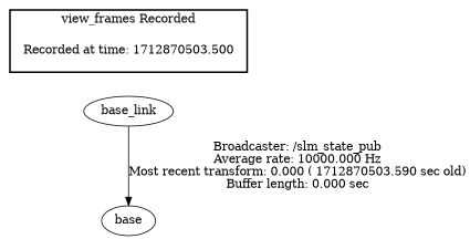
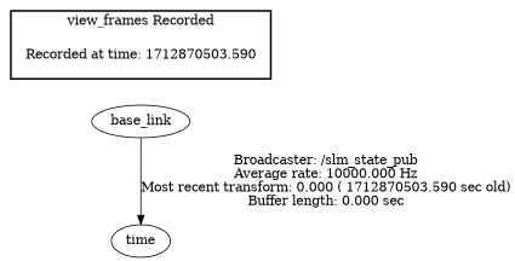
  digraph {
-   "Recorded at time: 1712870503.590" [shape=plaintext label="Recorded at time: 1712870503.500"]
+   "Recorded at time: 1712870503.590" [shape=plaintext]
    base_link
-   base
+   base [label=time]
    subgraph cluster_1 {
      color=black
      label="view_frames Recorded"
      style=bold
      "Recorded at time: 1712870503.590"
    }
    "Recorded at time: 1712870503.590" -> base_link [style=invis]
    base_link -> base [label="Broadcaster: /slm_state_pub\nAverage rate: 10000.000 Hz\nMost recent transform: 0.000 ( 1712870503.590 sec old)\nBuffer length: 0.000 sec\n"]
  }
